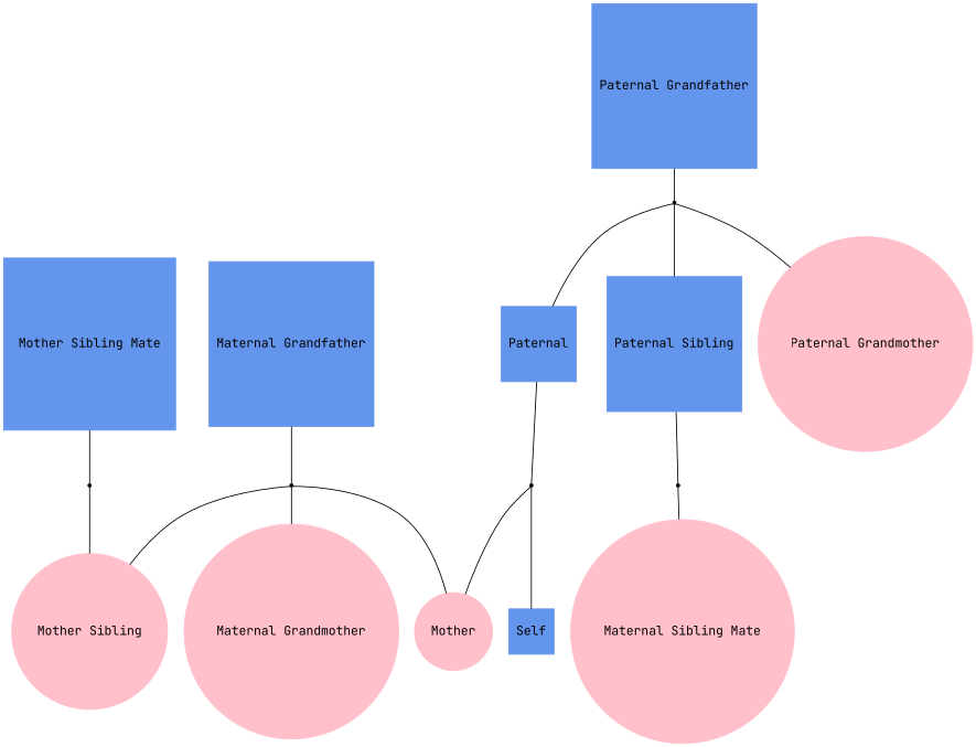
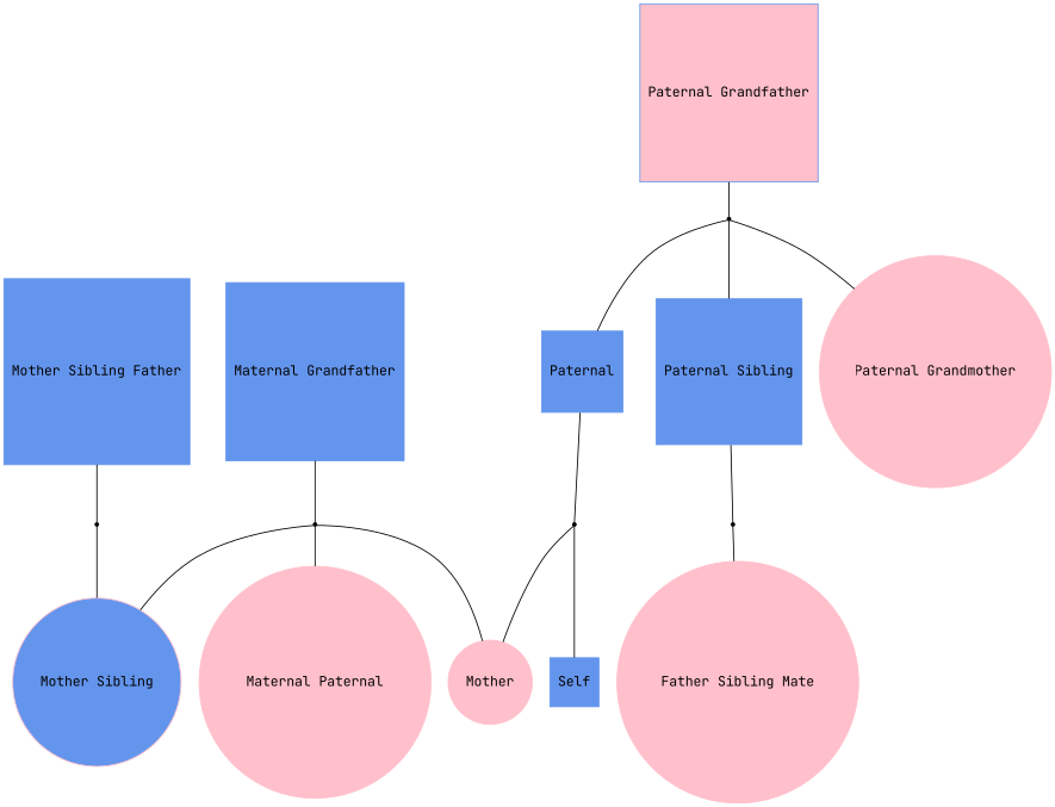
  graph {
    fontname="JetBrains Mono"
    node [color=cornflowerblue fontname="JetBrains Mono" regular=1 shape=box style=filled]
    edge [fontname="JetBrains Mono"]
    Mother [color=pink shape=oval]
-   "Mother Sibling" [color=pink shape=oval]
+   "Mother Sibling" [color=pink shape=oval fillcolor=cornflowerblue]
    "mothersiblingmate+mothersibling" [shape=point color="" regular="" style=""]
-   "Mother Sibling Mate"
+   "Mother Sibling Mate" [label="Mother Sibling Father"]
    "maternalgrandfather+maternalgrandmother" [shape=point color="" regular="" style=""]
    "Maternal Grandfather"
-   "Maternal Grandmother" [color=pink shape=oval]
+   "Maternal Grandmother" [color=pink shape=oval label="Maternal Paternal"]
    n8 [label=Paternal]
    "father+mother" [shape=point color="" regular="" style=""]
    Self
    n11 [label="Paternal Sibling"]
    "fathersibling+fathersiblingmate" [shape=point color="" regular="" style=""]
-   "Father Sibling Mate" [color=pink shape=oval label="Maternal Sibling Mate"]
+   "Father Sibling Mate" [color=pink shape=oval]
    "paternalgrandfather+paternalgrandmother" [shape=point color="" regular="" style=""]
-   "Paternal Grandfather"
+   "Paternal Grandfather" [fillcolor=pink]
    "Paternal Grandmother" [color=pink shape=oval]
    "mothersiblingmate+mothersibling" -- "Mother Sibling"
    "Mother Sibling Mate" -- "mothersiblingmate+mothersibling"
    "maternalgrandfather+maternalgrandmother" -- Mother
    "maternalgrandfather+maternalgrandmother" -- "Mother Sibling"
    "maternalgrandfather+maternalgrandmother" -- "Maternal Grandmother"
    "Maternal Grandfather" -- "maternalgrandfather+maternalgrandmother"
    n8 -- "father+mother"
    "father+mother" -- Mother
    "father+mother" -- Self
    n11 -- "fathersibling+fathersiblingmate"
    "fathersibling+fathersiblingmate" -- "Father Sibling Mate"
    "paternalgrandfather+paternalgrandmother" -- n8
    "paternalgrandfather+paternalgrandmother" -- n11
    "paternalgrandfather+paternalgrandmother" -- "Paternal Grandmother"
    "Paternal Grandfather" -- "paternalgrandfather+paternalgrandmother"
  }
